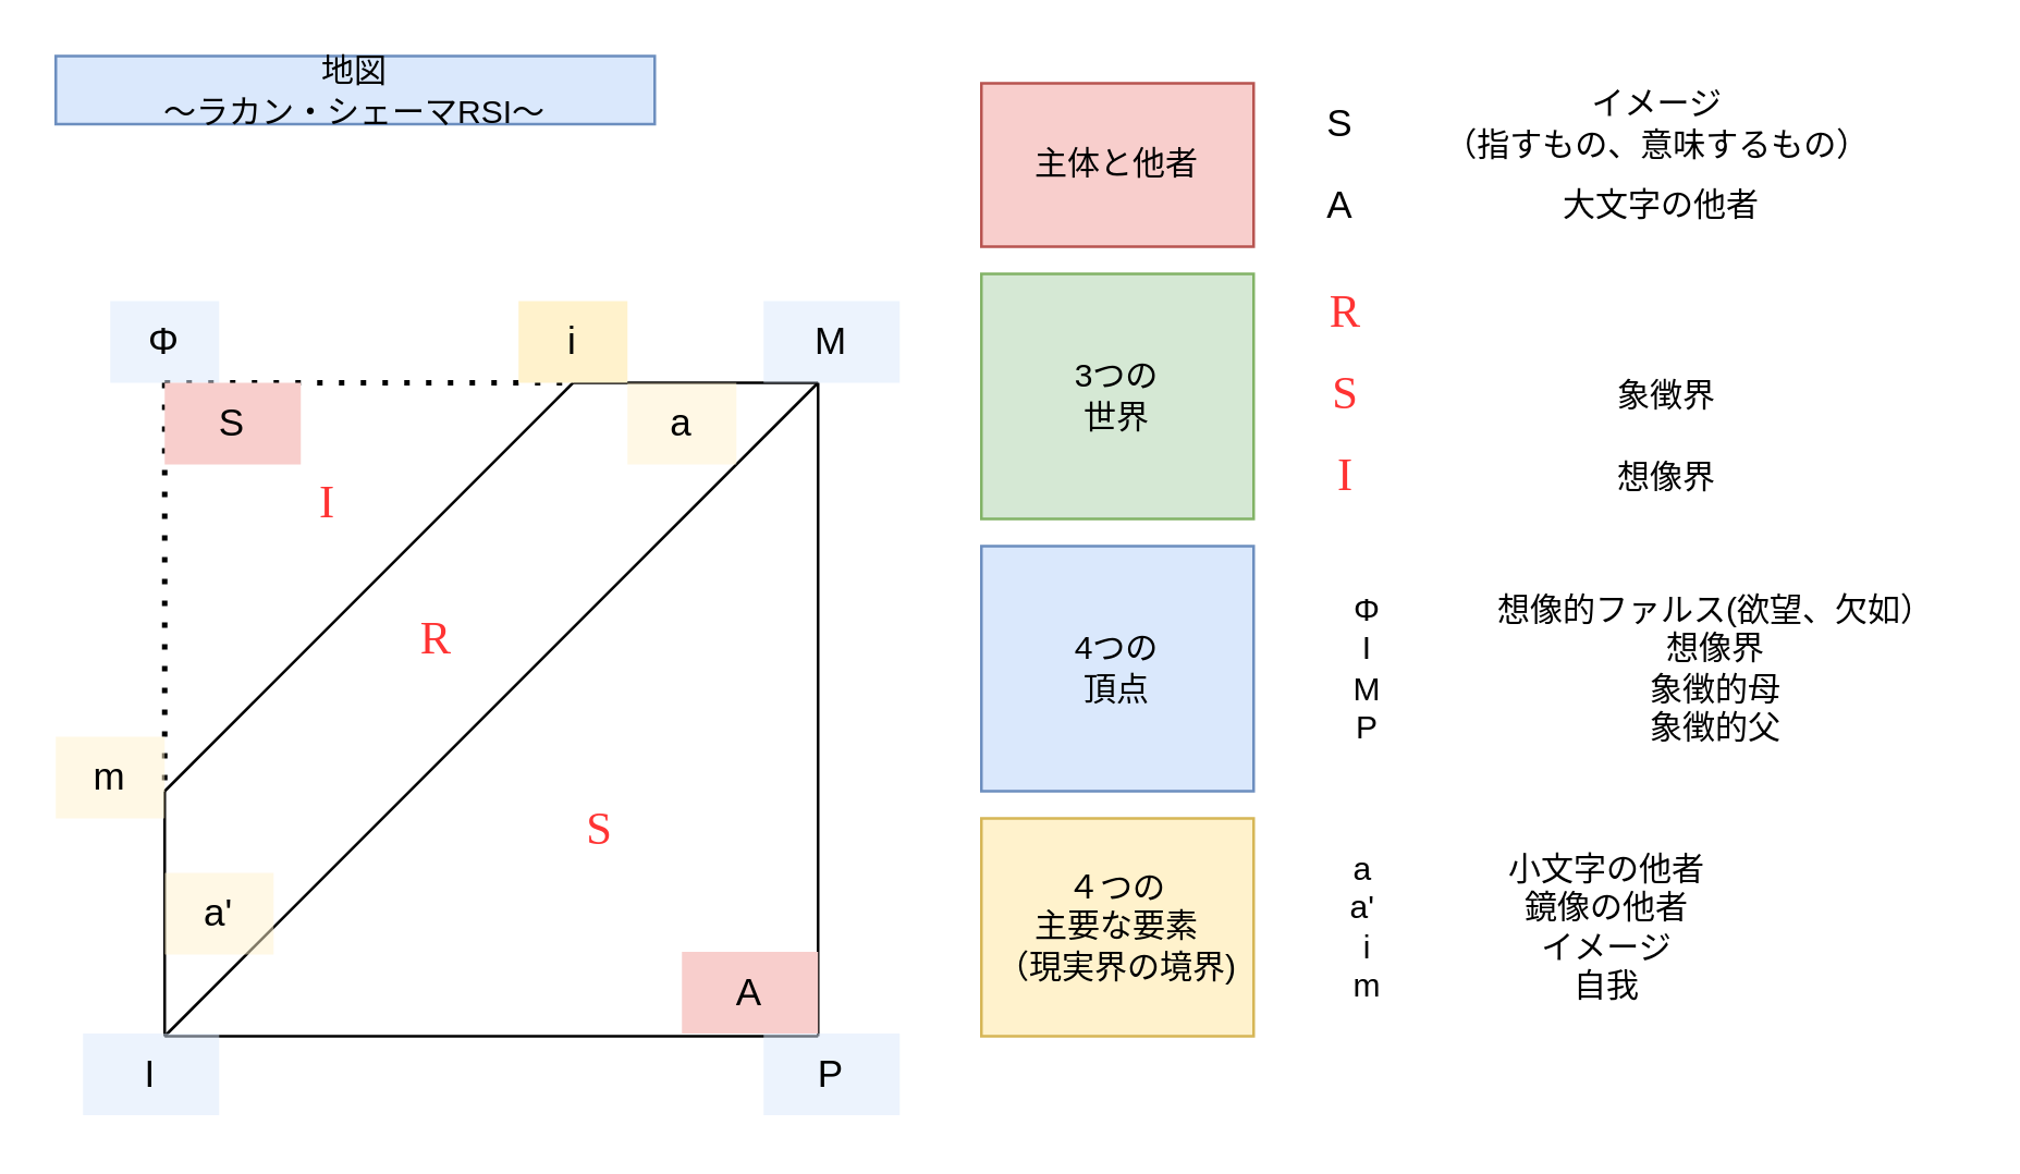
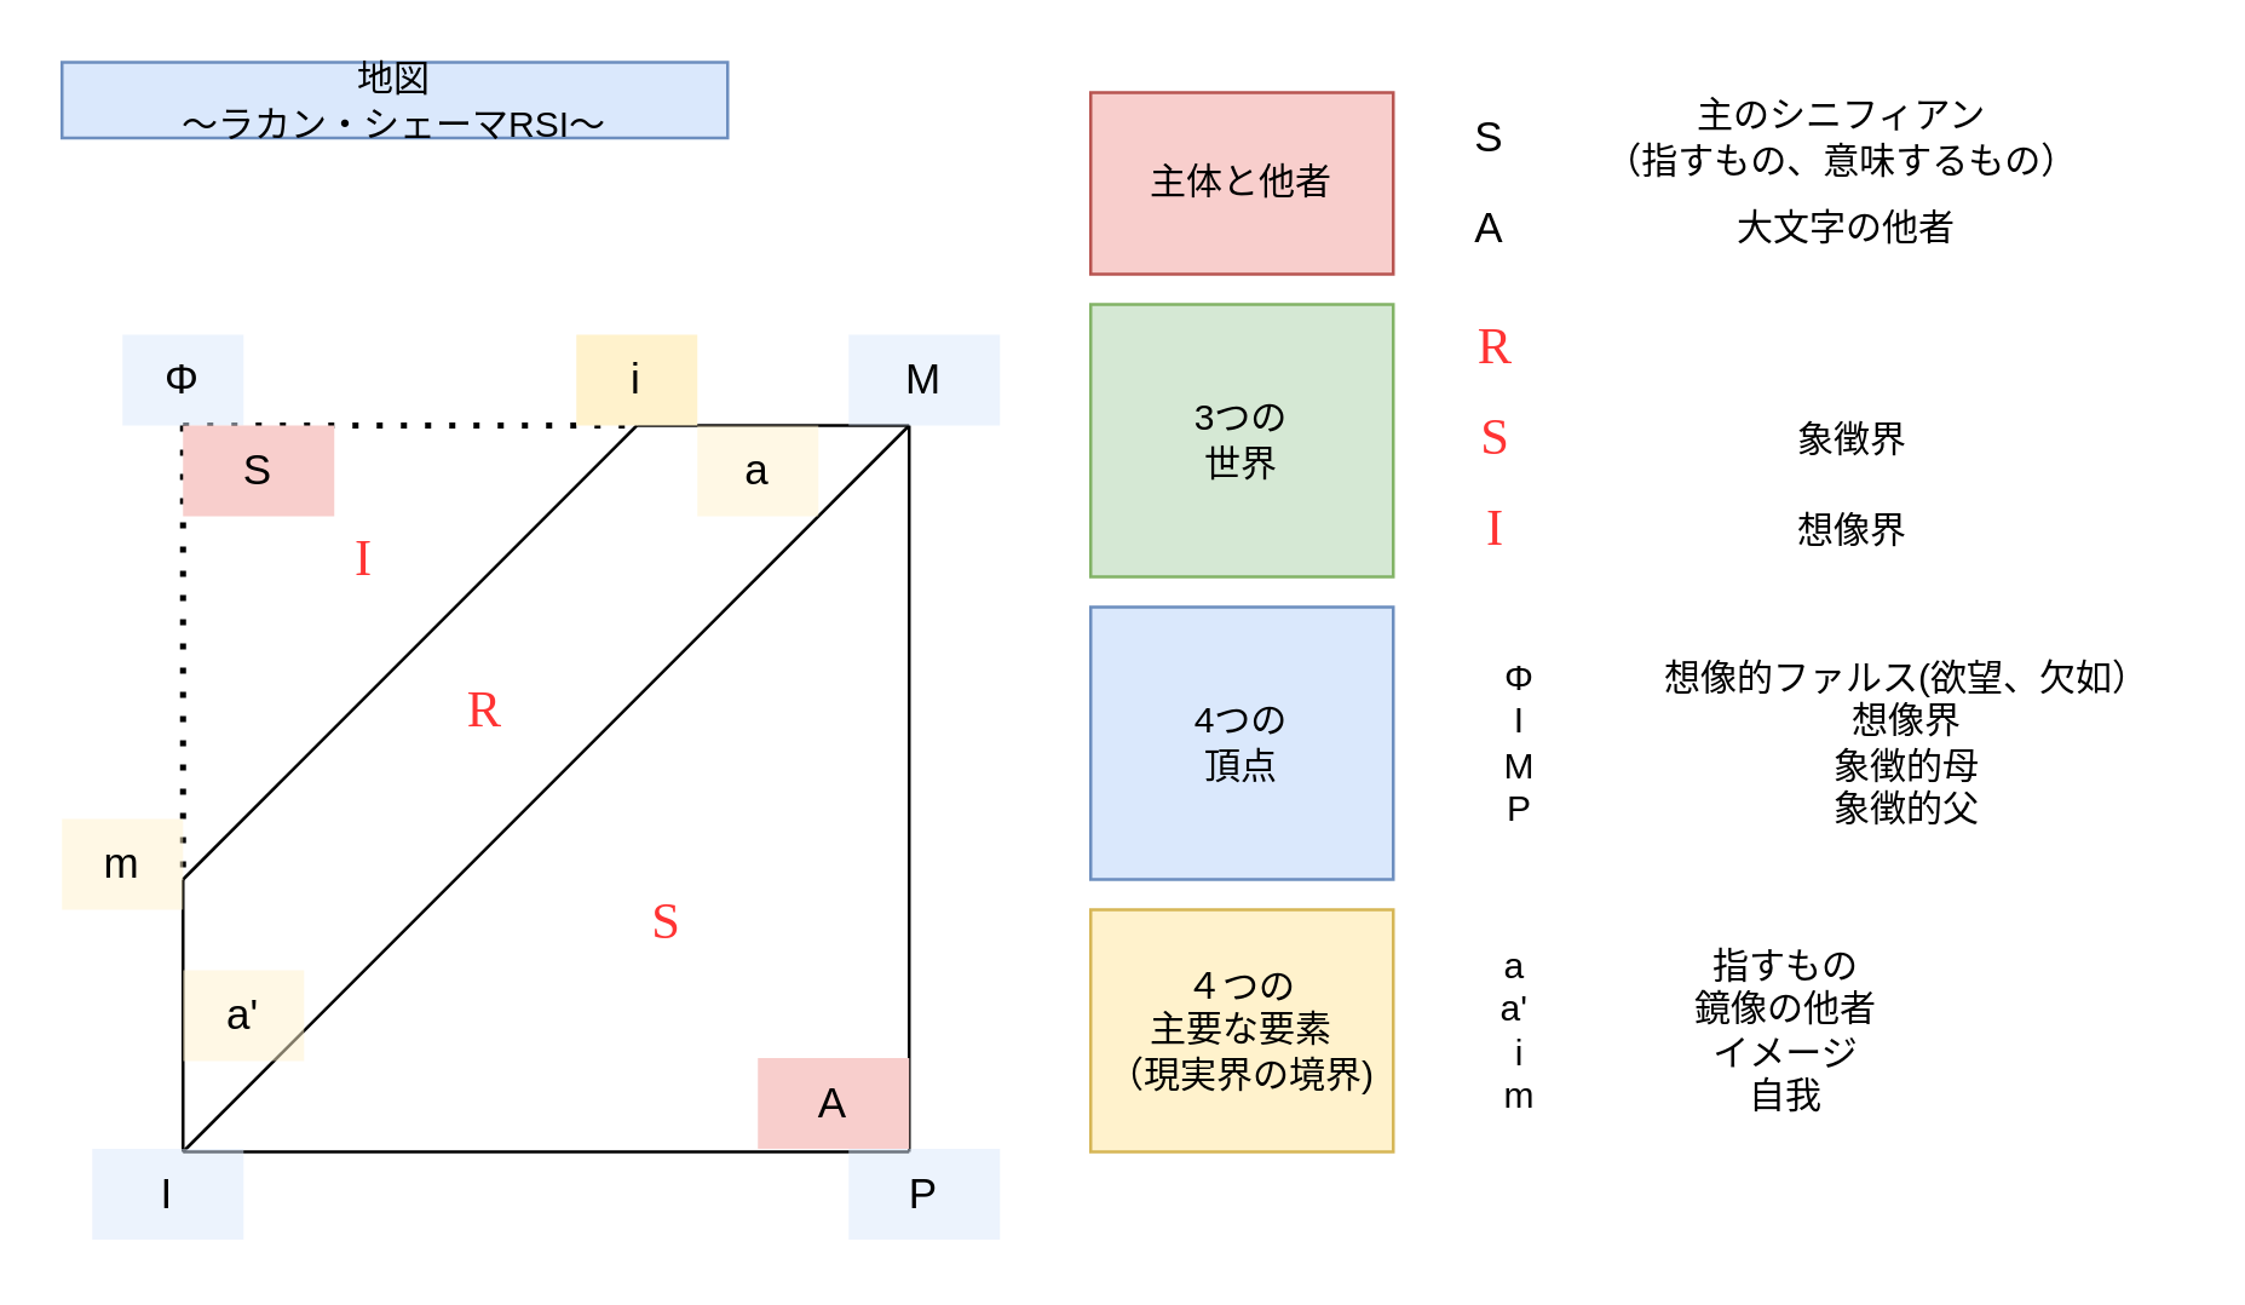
  <mxCell id="0" />
  <mxCell id="1" parent="0" />
  <mxCell id="2" value="地図&lt;div&gt;～ラカン・シェーマRSI～&lt;/div&gt;" style="text;html=1;align=center;verticalAlign=middle;whiteSpace=wrap;rounded=0;fillColor=#dae8fc;strokeColor=#6c8ebf;" parent="1" vertex="1"><mxGeometry x="20" y="20" width="220" height="25" as="geometry" /></mxCell>
  <mxCell id="3" value="" style="endArrow=none;dashed=1;html=1;dashPattern=1 3;strokeWidth=2;" parent="1" edge="1"><mxGeometry width="50" height="50" relative="1" as="geometry"><mxPoint x="60" y="140" as="sourcePoint" /><mxPoint x="210" y="140" as="targetPoint" /></mxGeometry></mxCell>
  <mxCell id="4" value="Φ" style="text;html=1;align=center;verticalAlign=middle;whiteSpace=wrap;rounded=0;fontSize=14;fillColor=#dae8fc;strokeColor=none;opacity=50;" parent="1" vertex="1"><mxGeometry x="40" y="110" width="40" height="30" as="geometry" /></mxCell>
  <mxCell id="5" value="" style="endArrow=none;html=1;" edge="1" parent="1"><mxGeometry width="50" height="50" relative="1" as="geometry"><mxPoint x="60" y="380" as="sourcePoint" /><mxPoint x="300" y="140" as="targetPoint" /></mxGeometry></mxCell>
  <mxCell id="6" value="" style="endArrow=none;html=1;" edge="1" parent="1"><mxGeometry width="50" height="50" relative="1" as="geometry"><mxPoint x="300" y="380" as="sourcePoint" /><mxPoint x="300" y="140" as="targetPoint" /></mxGeometry></mxCell>
  <mxCell id="7" value="" style="endArrow=none;html=1;" edge="1" parent="1"><mxGeometry width="50" height="50" relative="1" as="geometry"><mxPoint x="60" y="380" as="sourcePoint" /><mxPoint x="300" y="380" as="targetPoint" /></mxGeometry></mxCell>
  <mxCell id="8" value="" style="endArrow=none;html=1;" edge="1" parent="1"><mxGeometry width="50" height="50" relative="1" as="geometry"><mxPoint x="60" y="290" as="sourcePoint" /><mxPoint x="210" y="140" as="targetPoint" /></mxGeometry></mxCell>
  <mxCell id="9" value="" style="endArrow=none;html=1;" edge="1" parent="1"><mxGeometry width="50" height="50" relative="1" as="geometry"><mxPoint x="210" y="140" as="sourcePoint" /><mxPoint x="300" y="140" as="targetPoint" /></mxGeometry></mxCell>
  <mxCell id="10" value="" style="endArrow=none;dashed=1;html=1;dashPattern=1 3;strokeWidth=2;" edge="1" parent="1"><mxGeometry width="50" height="50" relative="1" as="geometry"><mxPoint x="60" y="140" as="sourcePoint" /><mxPoint x="60" y="290" as="targetPoint" /></mxGeometry></mxCell>
  <mxCell id="11" value="" style="endArrow=none;html=1;" edge="1" parent="1"><mxGeometry width="50" height="50" relative="1" as="geometry"><mxPoint x="60" y="380" as="sourcePoint" /><mxPoint x="60" y="290" as="targetPoint" /></mxGeometry></mxCell>
  <mxCell id="12" value="I" style="text;html=1;align=center;verticalAlign=middle;whiteSpace=wrap;rounded=0;fontSize=14;fillColor=#dae8fc;strokeColor=none;opacity=50;" vertex="1" parent="1"><mxGeometry x="30" y="379" width="50" height="30" as="geometry" /></mxCell>
  <mxCell id="13" value="P" style="text;html=1;align=center;verticalAlign=middle;whiteSpace=wrap;rounded=0;fontSize=14;fillColor=#dae8fc;strokeColor=none;opacity=50;" vertex="1" parent="1"><mxGeometry x="280" y="379" width="50" height="30" as="geometry" /></mxCell>
  <mxCell id="14" value="M" style="text;html=1;align=center;verticalAlign=middle;whiteSpace=wrap;rounded=0;fontSize=14;fillColor=#dae8fc;strokeColor=none;opacity=50;" vertex="1" parent="1"><mxGeometry x="280" y="110" width="50" height="30" as="geometry" /></mxCell>
  <mxCell id="15" value="S" style="text;html=1;align=center;verticalAlign=middle;whiteSpace=wrap;rounded=0;fontSize=14;fillColor=#f8cecc;strokeColor=none;" vertex="1" parent="1"><mxGeometry x="60" y="140" width="50" height="30" as="geometry" /></mxCell>
  <mxCell id="16" value="S" style="text;html=1;align=center;verticalAlign=middle;whiteSpace=wrap;rounded=0;fontSize=17;fontColor=#FF3333;fontFamily=Comic Sans MS;" vertex="1" parent="1"><mxGeometry x="200" y="290" width="40" height="30" as="geometry" /></mxCell>
  <mxCell id="17" value="R" style="text;html=1;align=center;verticalAlign=middle;whiteSpace=wrap;rounded=0;fontSize=17;fontColor=#FF3333;fontFamily=Comic Sans MS;" vertex="1" parent="1"><mxGeometry x="140" y="220" width="40" height="30" as="geometry" /></mxCell>
  <mxCell id="18" value="I" style="text;html=1;align=center;verticalAlign=middle;whiteSpace=wrap;rounded=0;fontSize=17;fontColor=#FF3333;fontFamily=Comic Sans MS;" vertex="1" parent="1"><mxGeometry x="100" y="170" width="40" height="30" as="geometry" /></mxCell>
  <mxCell id="19" value="a'" style="text;html=1;align=center;verticalAlign=middle;whiteSpace=wrap;rounded=0;fontSize=14;fillColor=#fff2cc;strokeColor=none;opacity=50;" vertex="1" parent="1"><mxGeometry x="60" y="320" width="40" height="30" as="geometry" /></mxCell>
  <mxCell id="20" value="a" style="text;html=1;align=center;verticalAlign=middle;whiteSpace=wrap;rounded=0;fontSize=14;fillColor=#fff2cc;strokeColor=none;opacity=50;" vertex="1" parent="1"><mxGeometry x="230" y="140" width="40" height="30" as="geometry" /></mxCell>
  <mxCell id="21" value="A" style="text;html=1;align=center;verticalAlign=middle;whiteSpace=wrap;rounded=0;fontSize=14;fillColor=#f8cecc;strokeColor=none;" vertex="1" parent="1"><mxGeometry x="250" y="349" width="50" height="30" as="geometry" /></mxCell>
  <mxCell id="22" value="m" style="text;html=1;align=center;verticalAlign=middle;whiteSpace=wrap;rounded=0;fontSize=14;fillColor=#fff2cc;strokeColor=none;opacity=50;" vertex="1" parent="1"><mxGeometry x="20" y="270" width="40" height="30" as="geometry" /></mxCell>
  <mxCell id="23" value="i" style="text;html=1;align=center;verticalAlign=middle;whiteSpace=wrap;rounded=0;fontSize=14;fillColor=#fff2cc;strokeColor=none;" vertex="1" parent="1"><mxGeometry x="190" y="110" width="40" height="30" as="geometry" /></mxCell>
  <mxCell id="24" value="S" style="text;html=1;align=center;verticalAlign=middle;whiteSpace=wrap;rounded=0;fontSize=17;fontColor=#FF3333;fontFamily=Comic Sans MS;" vertex="1" parent="1"><mxGeometry x="474" y="130" width="40" height="30" as="geometry" /></mxCell>
  <mxCell id="25" value="R" style="text;html=1;align=center;verticalAlign=middle;whiteSpace=wrap;rounded=0;fontSize=17;fontColor=#FF3333;fontFamily=Comic Sans MS;" vertex="1" parent="1"><mxGeometry x="474" y="100" width="40" height="30" as="geometry" /></mxCell>
  <mxCell id="26" value="I" style="text;html=1;align=center;verticalAlign=middle;whiteSpace=wrap;rounded=0;fontSize=17;fontColor=#FF3333;fontFamily=Comic Sans MS;" vertex="1" parent="1"><mxGeometry x="474" y="160" width="40" height="30" as="geometry" /></mxCell>
  <mxCell id="27" value="3つの&lt;div&gt;世界&lt;/div&gt;" style="text;html=1;align=center;verticalAlign=middle;whiteSpace=wrap;rounded=0;fillColor=#d5e8d4;strokeColor=#82b366;" vertex="1" parent="1"><mxGeometry x="360" y="100" width="100" height="90" as="geometry" /></mxCell>
  <mxCell id="28" value="象徴界" style="text;html=1;align=center;verticalAlign=middle;whiteSpace=wrap;rounded=0;" vertex="1" parent="1"><mxGeometry x="524" y="130" width="176" height="30" as="geometry" /></mxCell>
  <mxCell id="29" value="想像界" style="text;html=1;align=center;verticalAlign=middle;whiteSpace=wrap;rounded=0;" vertex="1" parent="1"><mxGeometry x="524" y="160" width="176" height="30" as="geometry" /></mxCell>
  <mxCell id="30" value="4つの&lt;div&gt;頂点&lt;/div&gt;" style="text;html=1;align=center;verticalAlign=middle;whiteSpace=wrap;rounded=0;fillColor=#dae8fc;strokeColor=#6c8ebf;" vertex="1" parent="1"><mxGeometry x="360" y="200" width="100" height="90" as="geometry" /></mxCell>
- <mxCell id="31" value="小文字の他者&lt;div&gt;鏡像の他者&lt;/div&gt;&lt;div&gt;イメージ&lt;/div&gt;&lt;div&gt;自我&lt;/div&gt;" style="text;html=1;align=center;verticalAlign=middle;whiteSpace=wrap;rounded=0;" vertex="1" parent="1"><mxGeometry x="530" y="300" width="120" height="80" as="geometry" /></mxCell>
+ <mxCell id="31" value="指すもの&lt;div&gt;鏡像の他者&lt;/div&gt;&lt;div&gt;イメージ&lt;/div&gt;&lt;div&gt;自我&lt;/div&gt;" style="text;html=1;align=center;verticalAlign=middle;whiteSpace=wrap;rounded=0;" vertex="1" parent="1"><mxGeometry x="530" y="300" width="120" height="80" as="geometry" /></mxCell>
  <mxCell id="32" value="４つの&lt;div&gt;主要な要素&lt;/div&gt;&lt;div&gt;（現実界の境界)&lt;/div&gt;" style="text;html=1;align=center;verticalAlign=middle;whiteSpace=wrap;rounded=0;fillColor=#fff2cc;strokeColor=#d6b656;" vertex="1" parent="1"><mxGeometry x="360" y="300" width="100" height="80" as="geometry" /></mxCell>
  <mxCell id="33" value="a&amp;nbsp;&lt;div&gt;a'&amp;nbsp;&lt;/div&gt;&lt;div&gt;i&lt;/div&gt;&lt;div&gt;m&lt;/div&gt;" style="text;html=1;align=center;verticalAlign=middle;whiteSpace=wrap;rounded=0;" vertex="1" parent="1"><mxGeometry x="474" y="300" width="56" height="80" as="geometry" /></mxCell>
  <mxCell id="34" value="Φ&lt;div&gt;I&lt;/div&gt;&lt;div&gt;M&lt;/div&gt;&lt;div&gt;P&lt;/div&gt;" style="text;html=1;align=center;verticalAlign=middle;whiteSpace=wrap;rounded=0;" vertex="1" parent="1"><mxGeometry x="474" y="200" width="56" height="90" as="geometry" /></mxCell>
  <mxCell id="35" value="想像的ファルス(欲望、欠如）&lt;div&gt;想像界&lt;/div&gt;&lt;div&gt;象徴的母&lt;/div&gt;&lt;div&gt;象徴的父&lt;/div&gt;" style="text;html=1;align=center;verticalAlign=middle;whiteSpace=wrap;rounded=0;fontStyle=0" vertex="1" parent="1"><mxGeometry x="540" y="200" width="180" height="90" as="geometry" /></mxCell>
  <mxCell id="36" value="主体と他者" style="text;html=1;align=center;verticalAlign=middle;whiteSpace=wrap;rounded=0;fillColor=#f8cecc;strokeColor=#b85450;" vertex="1" parent="1"><mxGeometry x="360" y="30" width="100" height="60" as="geometry" /></mxCell>
  <mxCell id="37" value="S" style="text;html=1;align=center;verticalAlign=middle;whiteSpace=wrap;rounded=0;fontSize=14;" vertex="1" parent="1"><mxGeometry x="467" y="30" width="50" height="30" as="geometry" /></mxCell>
  <mxCell id="38" value="A" style="text;html=1;align=center;verticalAlign=middle;whiteSpace=wrap;rounded=0;fontSize=14;" vertex="1" parent="1"><mxGeometry x="467" y="60" width="50" height="30" as="geometry" /></mxCell>
- <mxCell id="39" value="イメージ&lt;div&gt;（指すもの、意味するもの）&lt;/div&gt;" style="text;html=1;align=center;verticalAlign=middle;whiteSpace=wrap;rounded=0;" vertex="1" parent="1"><mxGeometry x="517" y="30" width="183" height="30" as="geometry" /></mxCell>
+ <mxCell id="39" value="主のシニフィアン&lt;div&gt;（指すもの、意味するもの）&lt;/div&gt;" style="text;html=1;align=center;verticalAlign=middle;whiteSpace=wrap;rounded=0;" vertex="1" parent="1"><mxGeometry x="517" y="30" width="183" height="30" as="geometry" /></mxCell>
  <mxCell id="40" value="大文字の他者" style="text;html=1;align=center;verticalAlign=middle;whiteSpace=wrap;rounded=0;" vertex="1" parent="1"><mxGeometry x="520" y="60" width="180" height="30" as="geometry" /></mxCell>
